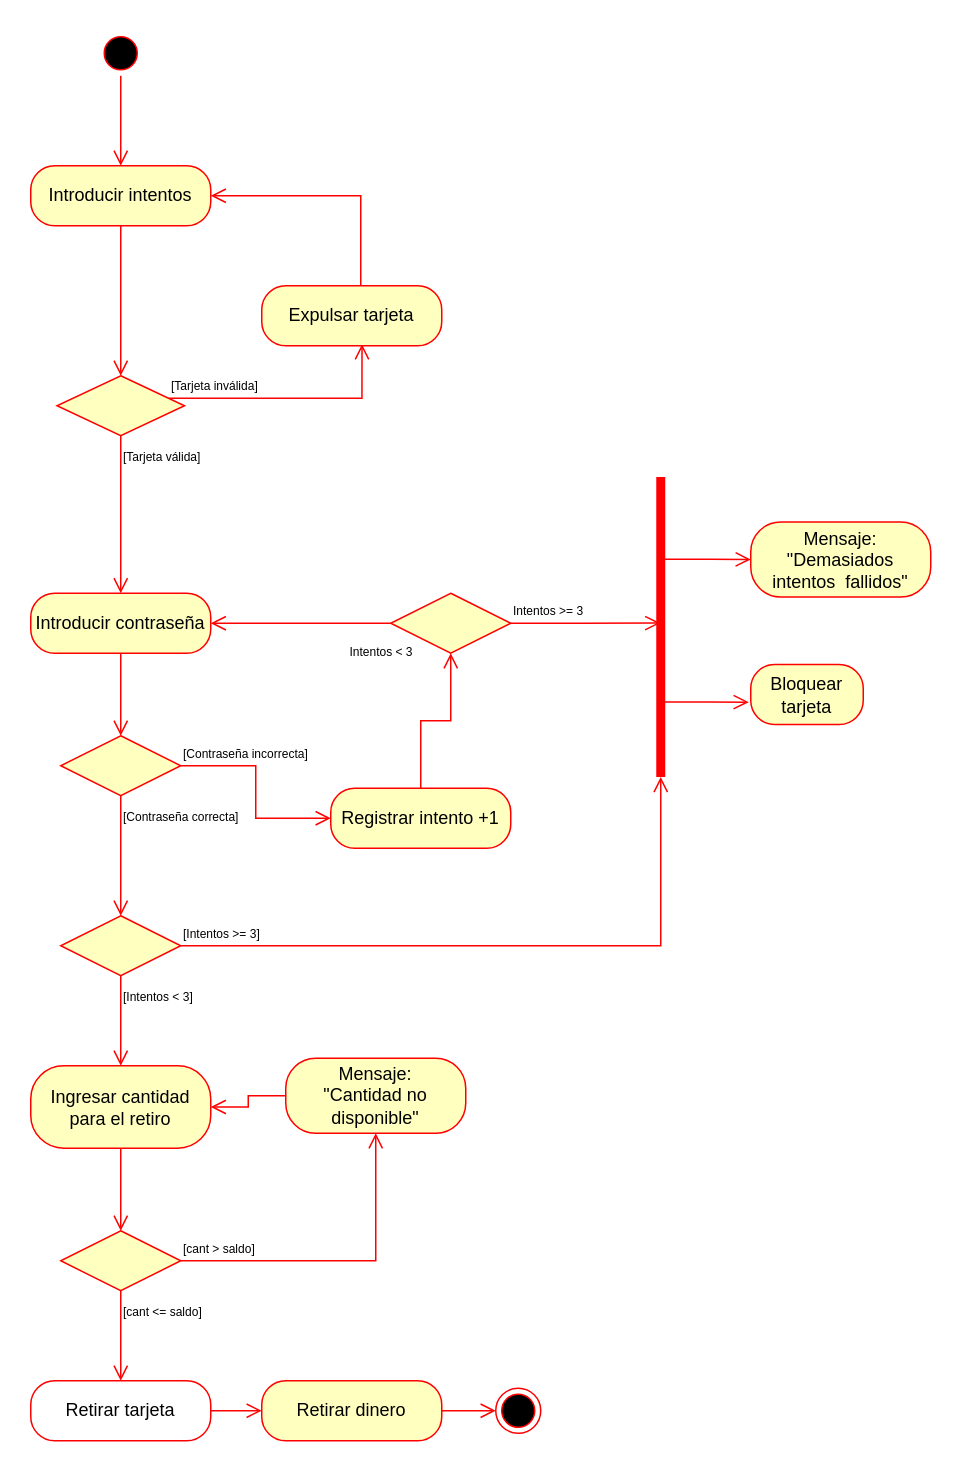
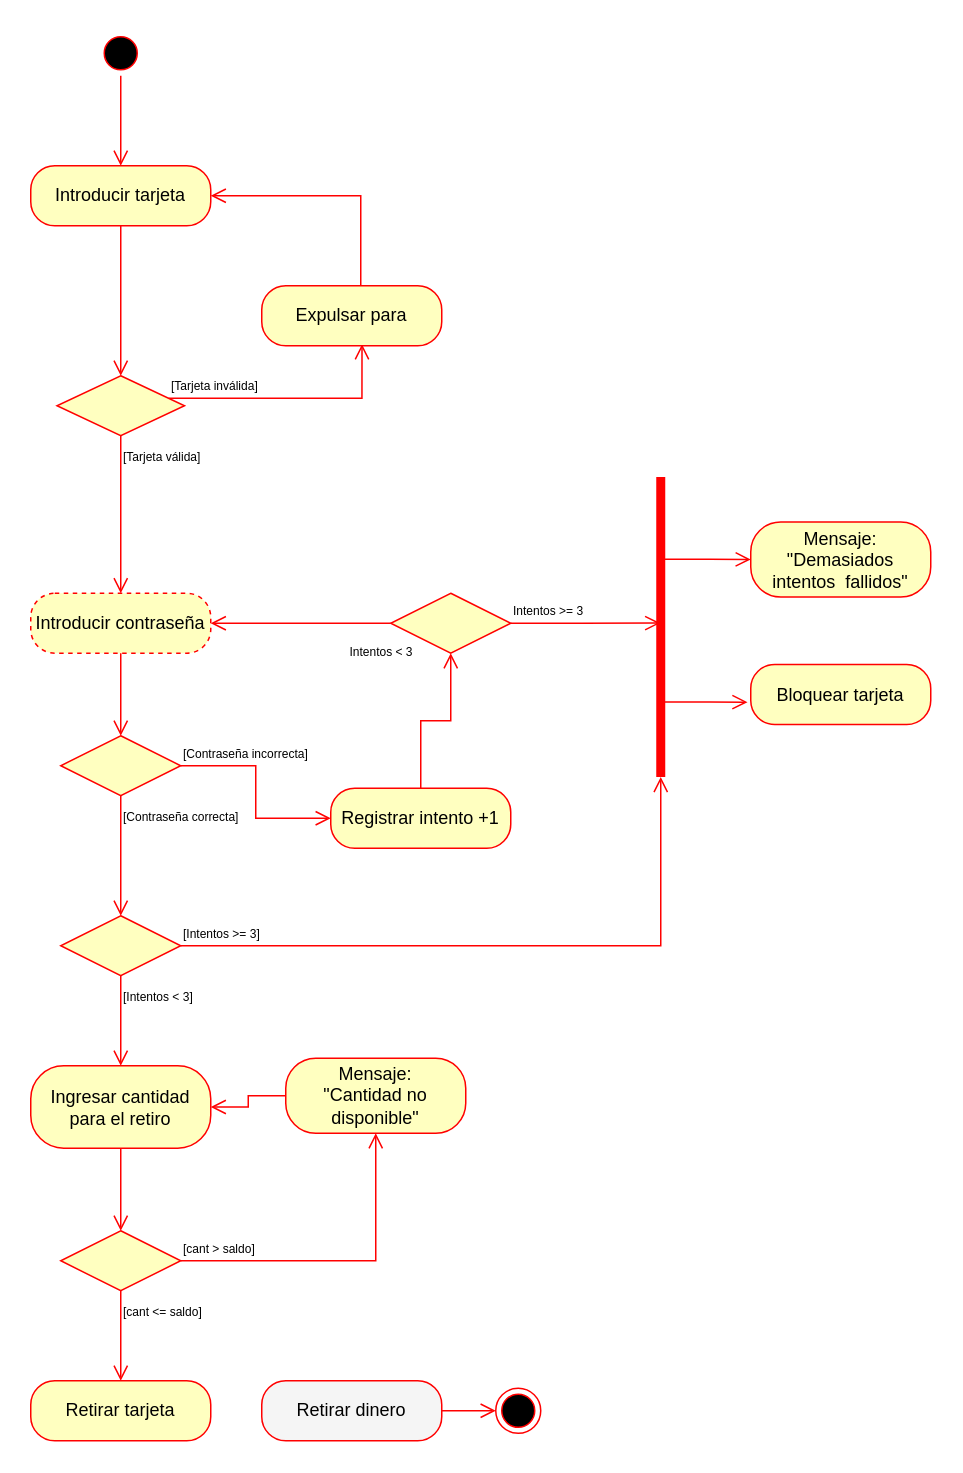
  <mxCell id="0" />
  <mxCell id="1" parent="0" />
  <mxCell id="2" value="" style="ellipse;html=1;shape=startState;fillColor=#000000;strokeColor=#ff0000;" vertex="1" parent="1"><mxGeometry x="65" y="20" width="30" height="30" as="geometry" /></mxCell>
  <mxCell id="3" value="" style="edgeStyle=orthogonalEdgeStyle;html=1;verticalAlign=bottom;endArrow=open;endSize=8;strokeColor=#ff0000;rounded=0;entryX=0.5;entryY=0;entryDx=0;entryDy=0;" edge="1" source="2" parent="1" target="4"><mxGeometry relative="1" as="geometry"><mxPoint x="80" y="110" as="targetPoint" /></mxGeometry></mxCell>
- <mxCell id="4" value="Introducir intentos" style="rounded=1;whiteSpace=wrap;html=1;arcSize=40;fontColor=#000000;fillColor=#ffffc0;strokeColor=#ff0000;" vertex="1" parent="1"><mxGeometry x="20" y="110" width="120" height="40" as="geometry" /></mxCell>
+ <mxCell id="4" value="Introducir tarjeta" style="rounded=1;whiteSpace=wrap;html=1;arcSize=40;fontColor=#000000;fillColor=#ffffc0;strokeColor=#ff0000;" vertex="1" parent="1"><mxGeometry x="20" y="110" width="120" height="40" as="geometry" /></mxCell>
  <mxCell id="5" value="" style="edgeStyle=orthogonalEdgeStyle;html=1;verticalAlign=bottom;endArrow=open;endSize=8;strokeColor=#ff0000;rounded=0;entryX=0.5;entryY=0;entryDx=0;entryDy=0;" edge="1" source="4" parent="1" target="6"><mxGeometry relative="1" as="geometry"><mxPoint x="80" y="210" as="targetPoint" /></mxGeometry></mxCell>
  <mxCell id="6" value="" style="rhombus;whiteSpace=wrap;html=1;fontColor=#000000;fillColor=#ffffc0;strokeColor=#ff0000;" vertex="1" parent="1"><mxGeometry x="37.5" y="250" width="85" height="40" as="geometry" /></mxCell>
  <mxCell id="7" value="&lt;font style=&quot;font-size: 8px;&quot;&gt;[Tarjeta inválida]&lt;/font&gt;" style="edgeStyle=orthogonalEdgeStyle;html=1;align=left;verticalAlign=bottom;endArrow=open;endSize=8;strokeColor=#ff0000;rounded=0;entryX=0.557;entryY=0.975;entryDx=0;entryDy=0;entryPerimeter=0;" edge="1" source="6" parent="1" target="9"><mxGeometry x="-1" relative="1" as="geometry"><mxPoint x="240" y="230" as="targetPoint" /><Array as="points"><mxPoint x="241" y="265" /></Array></mxGeometry></mxCell>
  <mxCell id="8" value="&lt;font style=&quot;font-size: 8px;&quot;&gt;[Tarjeta válida]&lt;/font&gt;" style="edgeStyle=orthogonalEdgeStyle;html=1;align=left;verticalAlign=top;endArrow=open;endSize=8;strokeColor=#ff0000;rounded=0;entryX=0.5;entryY=0;entryDx=0;entryDy=0;" edge="1" source="6" parent="1" target="11"><mxGeometry x="-1" relative="1" as="geometry"><mxPoint x="80" y="390" as="targetPoint" /></mxGeometry></mxCell>
- <mxCell id="9" value="&lt;div&gt;Expulsar tarjeta&lt;/div&gt;" style="rounded=1;whiteSpace=wrap;html=1;arcSize=40;fontColor=#000000;fillColor=#ffffc0;strokeColor=#ff0000;" vertex="1" parent="1"><mxGeometry x="174" y="190" width="120" height="40" as="geometry" /></mxCell>
+ <mxCell id="9" value="&lt;div&gt;Expulsar para&lt;/div&gt;" style="rounded=1;whiteSpace=wrap;html=1;arcSize=40;fontColor=#000000;fillColor=#ffffc0;strokeColor=#ff0000;" vertex="1" parent="1"><mxGeometry x="174" y="190" width="120" height="40" as="geometry" /></mxCell>
  <mxCell id="10" value="" style="edgeStyle=orthogonalEdgeStyle;html=1;verticalAlign=bottom;endArrow=open;endSize=8;strokeColor=#ff0000;rounded=0;entryX=1;entryY=0.5;entryDx=0;entryDy=0;" edge="1" source="9" parent="1" target="4"><mxGeometry relative="1" as="geometry"><mxPoint x="160" y="160" as="targetPoint" /><Array as="points"><mxPoint x="240" y="130" /></Array></mxGeometry></mxCell>
- <mxCell id="11" value="Introducir contraseña" style="rounded=1;whiteSpace=wrap;html=1;arcSize=40;fontColor=#000000;fillColor=#ffffc0;strokeColor=#ff0000;" vertex="1" parent="1"><mxGeometry x="20" y="395" width="120" height="40" as="geometry" /></mxCell>
+ <mxCell id="11" value="Introducir contraseña" style="rounded=1;whiteSpace=wrap;html=1;arcSize=40;fontColor=#000000;fillColor=#ffffc0;strokeColor=#ff0000;dashed=1;" vertex="1" parent="1"><mxGeometry x="20" y="395" width="120" height="40" as="geometry" /></mxCell>
  <mxCell id="12" value="" style="edgeStyle=orthogonalEdgeStyle;html=1;verticalAlign=bottom;endArrow=open;endSize=8;strokeColor=#ff0000;rounded=0;entryX=0.5;entryY=0;entryDx=0;entryDy=0;" edge="1" source="11" parent="1" target="13"><mxGeometry relative="1" as="geometry"><mxPoint x="80" y="495" as="targetPoint" /></mxGeometry></mxCell>
  <mxCell id="13" value="" style="rhombus;whiteSpace=wrap;html=1;fontColor=#000000;fillColor=#ffffc0;strokeColor=#ff0000;" vertex="1" parent="1"><mxGeometry x="40" y="490" width="80" height="40" as="geometry" /></mxCell>
  <mxCell id="14" value="&lt;font style=&quot;font-size: 8px;&quot;&gt;[Contraseña incorrecta]&lt;/font&gt;" style="edgeStyle=orthogonalEdgeStyle;html=1;align=left;verticalAlign=bottom;endArrow=open;endSize=8;strokeColor=#ff0000;rounded=0;entryX=0;entryY=0.5;entryDx=0;entryDy=0;" edge="1" source="13" parent="1" target="16"><mxGeometry x="-1" relative="1" as="geometry"><mxPoint x="250" y="510" as="targetPoint" /></mxGeometry></mxCell>
  <mxCell id="15" value="&lt;font style=&quot;font-size: 8px;&quot;&gt;[Contraseña correcta]&lt;/font&gt;" style="edgeStyle=orthogonalEdgeStyle;html=1;align=left;verticalAlign=top;endArrow=open;endSize=8;strokeColor=#ff0000;rounded=0;entryX=0.5;entryY=0;entryDx=0;entryDy=0;" edge="1" source="13" parent="1" target="26"><mxGeometry x="-1" relative="1" as="geometry"><mxPoint x="80" y="595" as="targetPoint" /></mxGeometry></mxCell>
  <mxCell id="16" value="Registrar intento +1" style="rounded=1;whiteSpace=wrap;html=1;arcSize=40;fontColor=#000000;fillColor=#ffffc0;strokeColor=#ff0000;" vertex="1" parent="1"><mxGeometry x="220" y="525" width="120" height="40" as="geometry" /></mxCell>
  <mxCell id="17" value="" style="edgeStyle=orthogonalEdgeStyle;html=1;verticalAlign=bottom;endArrow=open;endSize=8;strokeColor=#ff0000;rounded=0;entryX=0.5;entryY=1;entryDx=0;entryDy=0;" edge="1" source="16" parent="1" target="18"><mxGeometry relative="1" as="geometry"><mxPoint x="390" y="480" as="targetPoint" /></mxGeometry></mxCell>
  <mxCell id="18" value="" style="rhombus;whiteSpace=wrap;html=1;fontColor=#000000;fillColor=#ffffc0;strokeColor=#ff0000;" vertex="1" parent="1"><mxGeometry x="260" y="395" width="80" height="40" as="geometry" /></mxCell>
  <mxCell id="19" value="&lt;font style=&quot;font-size: 8px;&quot;&gt;Intentos &amp;gt;= 3&lt;/font&gt;" style="edgeStyle=orthogonalEdgeStyle;html=1;align=left;verticalAlign=bottom;endArrow=open;endSize=8;strokeColor=#ff0000;rounded=0;entryX=0.513;entryY=0.467;entryDx=0;entryDy=0;entryPerimeter=0;" edge="1" source="18" parent="1" target="22"><mxGeometry x="-1" relative="1" as="geometry"><mxPoint x="560" y="415" as="targetPoint" /></mxGeometry></mxCell>
  <mxCell id="20" value="&lt;font style=&quot;font-size: 8px;&quot;&gt;Intentos &amp;lt; 3&lt;/font&gt;" style="edgeStyle=orthogonalEdgeStyle;html=1;align=left;verticalAlign=top;endArrow=open;endSize=8;strokeColor=#ff0000;rounded=0;entryX=1;entryY=0.5;entryDx=0;entryDy=0;" edge="1" source="18" parent="1" target="11"><mxGeometry x="-0.524" y="5" relative="1" as="geometry"><mxPoint x="140" y="412.5" as="targetPoint" /><mxPoint as="offset" /></mxGeometry></mxCell>
  <mxCell id="21" value="&lt;div&gt;Mensaje:&lt;br&gt;&quot;Demasiados intentos&amp;nbsp; fallidos&quot;&lt;/div&gt;" style="rounded=1;whiteSpace=wrap;html=1;arcSize=40;fontColor=#000000;fillColor=#ffffc0;strokeColor=#ff0000;" vertex="1" parent="1"><mxGeometry x="500" y="347.5" width="120" height="50" as="geometry" /></mxCell>
  <mxCell id="22" value="" style="shape=line;html=1;strokeWidth=6;strokeColor=#ff0000;rotation=-90;" vertex="1" parent="1"><mxGeometry x="340" y="412.5" width="200" height="10" as="geometry" /></mxCell>
  <mxCell id="23" value="" style="edgeStyle=orthogonalEdgeStyle;html=1;verticalAlign=bottom;endArrow=open;endSize=8;strokeColor=#ff0000;rounded=0;entryX=0;entryY=0.5;entryDx=0;entryDy=0;exitX=0.726;exitY=0.442;exitDx=0;exitDy=0;exitPerimeter=0;" edge="1" source="22" parent="1" target="21"><mxGeometry relative="1" as="geometry"><mxPoint x="380" y="512.5" as="targetPoint" /><mxPoint x="450" y="372.5" as="sourcePoint" /></mxGeometry></mxCell>
  <mxCell id="24" value="" style="edgeStyle=orthogonalEdgeStyle;html=1;verticalAlign=bottom;endArrow=open;endSize=8;strokeColor=#ff0000;rounded=0;exitX=0.25;exitY=0.5;exitDx=0;exitDy=0;exitPerimeter=0;entryX=-0.018;entryY=0.628;entryDx=0;entryDy=0;entryPerimeter=0;" edge="1" parent="1" source="22" target="25"><mxGeometry relative="1" as="geometry"><mxPoint x="500" y="467.5" as="targetPoint" /><mxPoint x="480" y="362.5" as="sourcePoint" /></mxGeometry></mxCell>
- <mxCell id="25" value="Bloquear tarjeta" style="rounded=1;whiteSpace=wrap;html=1;arcSize=40;fontColor=#000000;fillColor=#ffffc0;strokeColor=#ff0000;" vertex="1" parent="1"><mxGeometry x="500" y="442.5" width="75" height="40" as="geometry" /></mxCell>
+ <mxCell id="25" value="Bloquear tarjeta" style="rounded=1;whiteSpace=wrap;html=1;arcSize=40;fontColor=#000000;fillColor=#ffffc0;strokeColor=#ff0000;" vertex="1" parent="1"><mxGeometry x="500" y="442.5" width="120" height="40" as="geometry" /></mxCell>
  <mxCell id="26" value="" style="rhombus;whiteSpace=wrap;html=1;fontColor=#000000;fillColor=#ffffc0;strokeColor=#ff0000;" vertex="1" parent="1"><mxGeometry x="40" y="610" width="80" height="40" as="geometry" /></mxCell>
  <mxCell id="27" value="&lt;font style=&quot;font-size: 8px;&quot;&gt;[Intentos &amp;gt;= 3]&lt;/font&gt;" style="edgeStyle=orthogonalEdgeStyle;html=1;align=left;verticalAlign=bottom;endArrow=open;endSize=8;strokeColor=#ff0000;rounded=0;entryX=0;entryY=0.5;entryDx=0;entryDy=0;entryPerimeter=0;" edge="1" source="26" parent="1" target="22"><mxGeometry x="-1" relative="1" as="geometry"><mxPoint x="220" y="620" as="targetPoint" /></mxGeometry></mxCell>
  <mxCell id="28" value="&lt;font style=&quot;font-size: 8px;&quot;&gt;[Intentos &amp;lt; 3]&lt;/font&gt;" style="edgeStyle=orthogonalEdgeStyle;html=1;align=left;verticalAlign=top;endArrow=open;endSize=8;strokeColor=#ff0000;rounded=0;entryX=0.5;entryY=0;entryDx=0;entryDy=0;" edge="1" source="26" parent="1" target="29"><mxGeometry x="-1" relative="1" as="geometry"><mxPoint x="80" y="700" as="targetPoint" /></mxGeometry></mxCell>
  <mxCell id="29" value="Ingresar cantidad para el retiro" style="rounded=1;whiteSpace=wrap;html=1;arcSize=40;fontColor=#000000;fillColor=#ffffc0;strokeColor=#ff0000;" vertex="1" parent="1"><mxGeometry x="20" y="710" width="120" height="55" as="geometry" /></mxCell>
  <mxCell id="30" value="" style="edgeStyle=orthogonalEdgeStyle;html=1;verticalAlign=bottom;endArrow=open;endSize=8;strokeColor=#ff0000;rounded=0;entryX=0.5;entryY=0;entryDx=0;entryDy=0;" edge="1" source="29" parent="1" target="31"><mxGeometry relative="1" as="geometry"><mxPoint x="80" y="810" as="targetPoint" /></mxGeometry></mxCell>
  <mxCell id="31" value="" style="rhombus;whiteSpace=wrap;html=1;fontColor=#000000;fillColor=#ffffc0;strokeColor=#ff0000;" vertex="1" parent="1"><mxGeometry x="40" y="820" width="80" height="40" as="geometry" /></mxCell>
  <mxCell id="32" value="&lt;font style=&quot;font-size: 8px;&quot;&gt;[cant &amp;gt; saldo]&lt;/font&gt;" style="edgeStyle=orthogonalEdgeStyle;html=1;align=left;verticalAlign=bottom;endArrow=open;endSize=8;strokeColor=#ff0000;rounded=0;entryX=0.5;entryY=1;entryDx=0;entryDy=0;" edge="1" source="31" parent="1" target="34"><mxGeometry x="-1" relative="1" as="geometry"><mxPoint x="220" y="840" as="targetPoint" /></mxGeometry></mxCell>
  <mxCell id="33" value="&lt;font style=&quot;font-size: 8px;&quot;&gt;[cant &amp;lt;= saldo]&lt;/font&gt;" style="edgeStyle=orthogonalEdgeStyle;html=1;align=left;verticalAlign=top;endArrow=open;endSize=8;strokeColor=#ff0000;rounded=0;entryX=0.5;entryY=0;entryDx=0;entryDy=0;" edge="1" source="31" parent="1" target="36"><mxGeometry x="-1" relative="1" as="geometry"><mxPoint x="80" y="920" as="targetPoint" /></mxGeometry></mxCell>
  <mxCell id="34" value="&lt;div&gt;Mensaje:&lt;/div&gt;&lt;div&gt;&quot;Cantidad no disponible&quot;&lt;/div&gt;" style="rounded=1;whiteSpace=wrap;html=1;arcSize=40;fontColor=#000000;fillColor=#ffffc0;strokeColor=#ff0000;" vertex="1" parent="1"><mxGeometry x="190" y="705" width="120" height="50" as="geometry" /></mxCell>
  <mxCell id="35" value="" style="edgeStyle=orthogonalEdgeStyle;html=1;verticalAlign=bottom;endArrow=open;endSize=8;strokeColor=#ff0000;rounded=0;entryX=1;entryY=0.5;entryDx=0;entryDy=0;" edge="1" source="34" parent="1" target="29"><mxGeometry relative="1" as="geometry"><mxPoint x="250" y="850" as="targetPoint" /></mxGeometry></mxCell>
- <mxCell id="36" value="Retirar tarjeta" style="rounded=1;whiteSpace=wrap;html=1;arcSize=40;fontColor=#000000;fillColor=#ffffff;strokeColor=#ff0000;" vertex="1" parent="1"><mxGeometry x="20" y="920" width="120" height="40" as="geometry" /></mxCell>
- <mxCell id="37" value="" style="edgeStyle=orthogonalEdgeStyle;html=1;verticalAlign=bottom;endArrow=open;endSize=8;strokeColor=#ff0000;rounded=0;entryX=0;entryY=0.5;entryDx=0;entryDy=0;" edge="1" source="36" parent="1" target="38"><mxGeometry relative="1" as="geometry"><mxPoint x="260" y="940" as="targetPoint" /></mxGeometry></mxCell>
- <mxCell id="38" value="Retirar dinero" style="rounded=1;whiteSpace=wrap;html=1;arcSize=40;fontColor=#000000;fillColor=#ffffc0;strokeColor=#ff0000;" vertex="1" parent="1"><mxGeometry x="174" y="920" width="120" height="40" as="geometry" /></mxCell>
+ <mxCell id="36" value="Retirar tarjeta" style="rounded=1;whiteSpace=wrap;html=1;arcSize=40;fontColor=#000000;fillColor=#ffffc0;strokeColor=#ff0000;" vertex="1" parent="1"><mxGeometry x="20" y="920" width="120" height="40" as="geometry" /></mxCell>
+ <mxCell id="38" value="Retirar dinero" style="rounded=1;whiteSpace=wrap;html=1;arcSize=40;fontColor=#000000;fillColor=#f5f5f5;strokeColor=#ff0000;" vertex="1" parent="1"><mxGeometry x="174" y="920" width="120" height="40" as="geometry" /></mxCell>
  <mxCell id="39" value="" style="edgeStyle=orthogonalEdgeStyle;html=1;verticalAlign=bottom;endArrow=open;endSize=8;strokeColor=#ff0000;rounded=0;entryX=0;entryY=0.5;entryDx=0;entryDy=0;" edge="1" source="38" parent="1" target="40"><mxGeometry relative="1" as="geometry"><mxPoint x="330" y="940" as="targetPoint" /></mxGeometry></mxCell>
  <mxCell id="40" value="" style="ellipse;html=1;shape=endState;fillColor=#000000;strokeColor=#ff0000;" vertex="1" parent="1"><mxGeometry x="330" y="925" width="30" height="30" as="geometry" /></mxCell>
